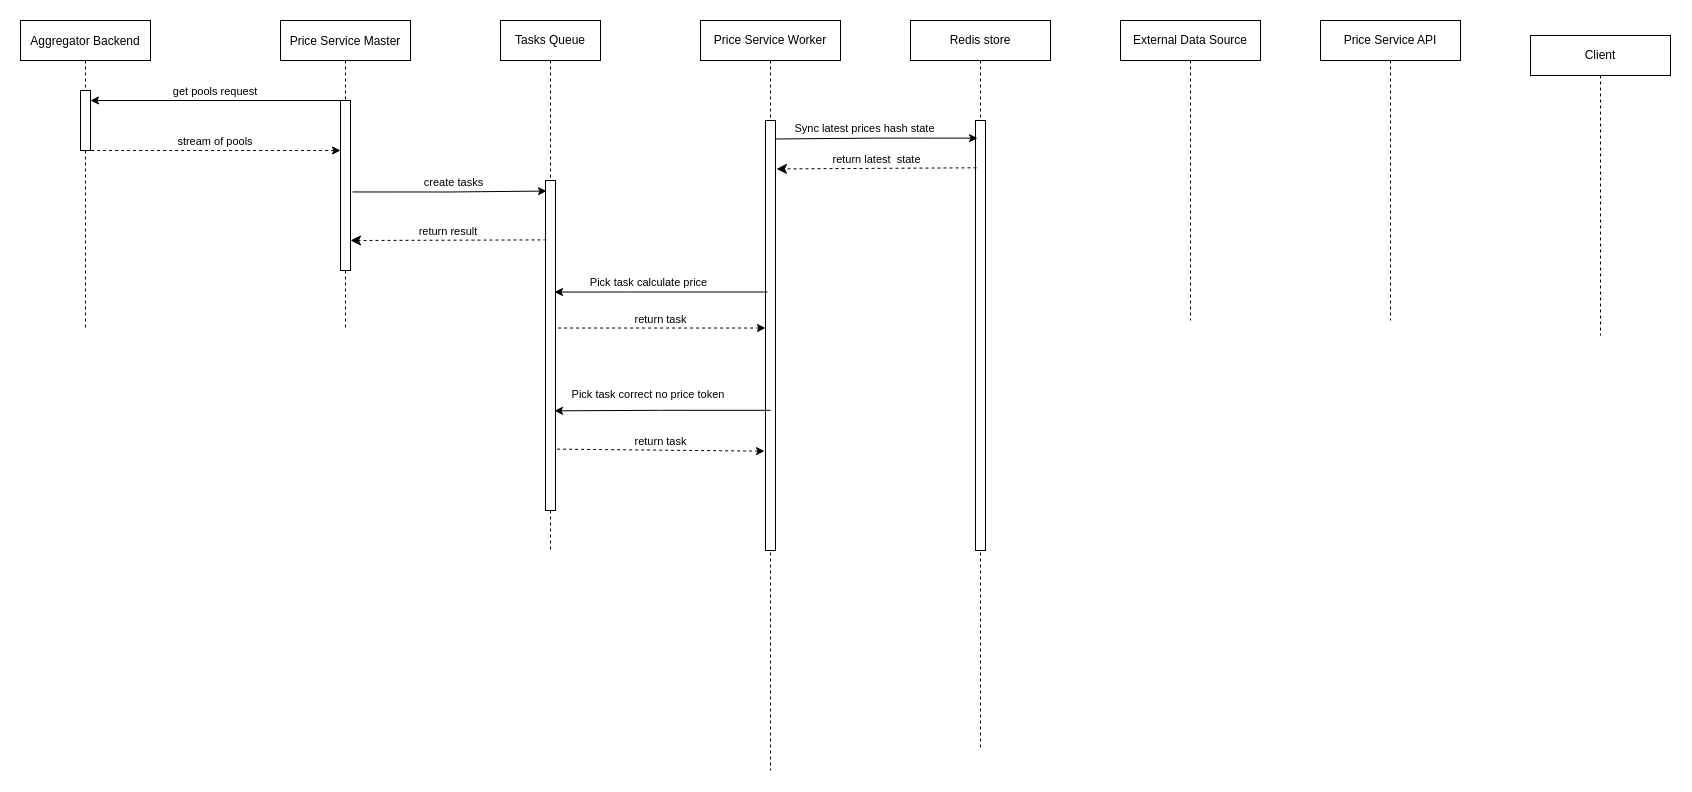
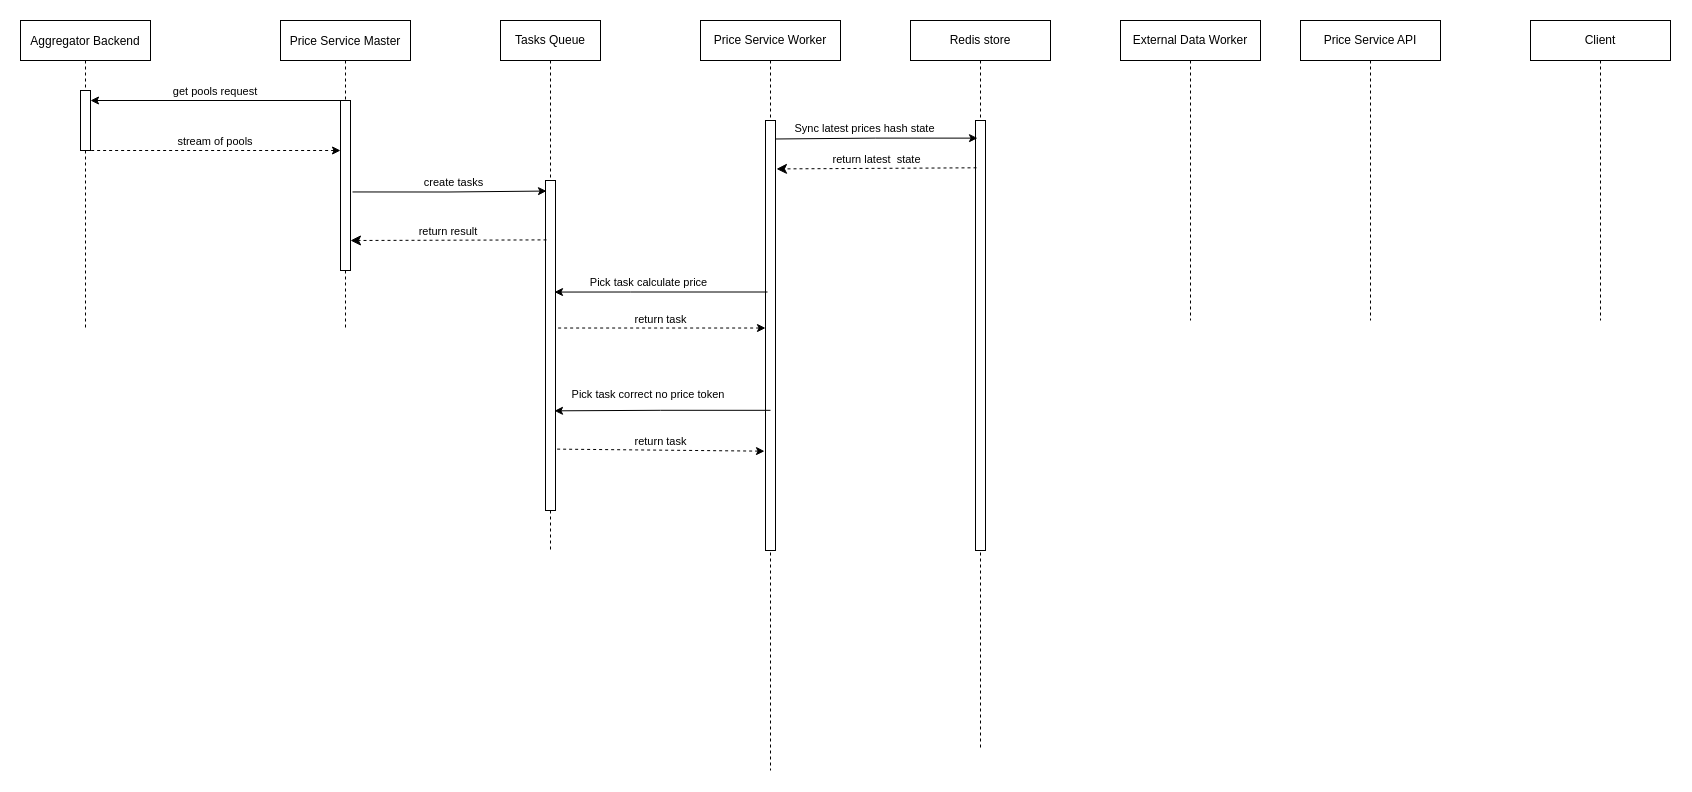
  <mxCell id="0" />
  <mxCell id="1" parent="0" />
  <mxCell id="2" value="Aggregator Backend" style="shape=umlLifeline;perimeter=lifelinePerimeter;container=1;collapsible=0;recursiveResize=0;rounded=0;shadow=0;strokeWidth=1;" parent="1" vertex="1"><mxGeometry x="20" y="20" width="130" height="310" as="geometry" /></mxCell>
  <mxCell id="3" value="" style="points=[];perimeter=orthogonalPerimeter;rounded=0;shadow=0;strokeWidth=1;" parent="2" vertex="1"><mxGeometry x="60" y="70" width="10" height="60" as="geometry" /></mxCell>
  <mxCell id="4" value="Price Service Master" style="shape=umlLifeline;perimeter=lifelinePerimeter;container=1;collapsible=0;recursiveResize=0;rounded=0;shadow=0;strokeWidth=1;" parent="1" vertex="1"><mxGeometry x="280" y="20" width="130" height="310" as="geometry" /></mxCell>
  <mxCell id="5" value="" style="points=[];perimeter=orthogonalPerimeter;rounded=0;shadow=0;strokeWidth=1;" parent="4" vertex="1"><mxGeometry x="60" y="80" width="10" height="170" as="geometry" /></mxCell>
  <mxCell id="6" value="stream of pools" style="verticalAlign=bottom;endArrow=none;dashed=1;endSize=8;shadow=0;strokeWidth=1;startArrow=classic;startFill=1;endFill=0;" parent="1" source="5" target="3" edge="1"><mxGeometry relative="1" as="geometry"><mxPoint x="175" y="186" as="targetPoint" /></mxGeometry></mxCell>
  <mxCell id="7" value="get pools request" style="verticalAlign=bottom;endArrow=none;entryX=0;entryY=0;shadow=0;strokeWidth=1;startArrow=classic;startFill=1;endFill=0;" parent="1" source="3" target="5" edge="1"><mxGeometry relative="1" as="geometry"><mxPoint x="175" y="110" as="sourcePoint" /></mxGeometry></mxCell>
  <mxCell id="8" value="Tasks Queue" style="shape=umlLifeline;perimeter=lifelinePerimeter;whiteSpace=wrap;html=1;container=1;collapsible=0;recursiveResize=0;outlineConnect=0;" vertex="1" parent="1"><mxGeometry x="500" y="20" width="100" height="530" as="geometry" /></mxCell>
  <mxCell id="9" value="" style="html=1;points=[];perimeter=orthogonalPerimeter;" vertex="1" parent="8"><mxGeometry x="45" y="160" width="10" height="330" as="geometry" /></mxCell>
  <mxCell id="10" value="Price Service Worker" style="shape=umlLifeline;perimeter=lifelinePerimeter;whiteSpace=wrap;html=1;container=1;collapsible=0;recursiveResize=0;outlineConnect=0;" vertex="1" parent="1"><mxGeometry x="700" y="20" width="140" height="750" as="geometry" /></mxCell>
  <mxCell id="11" value="" style="html=1;points=[];perimeter=orthogonalPerimeter;" vertex="1" parent="10"><mxGeometry x="65" y="100" width="10" height="430" as="geometry" /></mxCell>
- <mxCell id="12" value="Price Service API" style="shape=umlLifeline;perimeter=lifelinePerimeter;whiteSpace=wrap;html=1;container=1;collapsible=0;recursiveResize=0;outlineConnect=0;" vertex="1" parent="1"><mxGeometry x="1320" y="20" width="140" height="300" as="geometry" /></mxCell>
- <mxCell id="13" value="External Data Source" style="shape=umlLifeline;perimeter=lifelinePerimeter;whiteSpace=wrap;html=1;container=1;collapsible=0;recursiveResize=0;outlineConnect=0;" vertex="1" parent="1"><mxGeometry x="1120" y="20" width="140" height="300" as="geometry" /></mxCell>
- <mxCell id="14" value="Client" style="shape=umlLifeline;perimeter=lifelinePerimeter;whiteSpace=wrap;html=1;container=1;collapsible=0;recursiveResize=0;outlineConnect=0;" vertex="1" parent="1"><mxGeometry x="1530" y="35" width="140" height="300" as="geometry" /></mxCell>
+ <mxCell id="12" value="Price Service API" style="shape=umlLifeline;perimeter=lifelinePerimeter;whiteSpace=wrap;html=1;container=1;collapsible=0;recursiveResize=0;outlineConnect=0;" vertex="1" parent="1"><mxGeometry x="1300" y="20" width="140" height="300" as="geometry" /></mxCell>
+ <mxCell id="13" value="External Data Worker" style="shape=umlLifeline;perimeter=lifelinePerimeter;whiteSpace=wrap;html=1;container=1;collapsible=0;recursiveResize=0;outlineConnect=0;" vertex="1" parent="1"><mxGeometry x="1120" y="20" width="140" height="300" as="geometry" /></mxCell>
+ <mxCell id="14" value="Client" style="shape=umlLifeline;perimeter=lifelinePerimeter;whiteSpace=wrap;html=1;container=1;collapsible=0;recursiveResize=0;outlineConnect=0;" vertex="1" parent="1"><mxGeometry x="1530" y="20" width="140" height="300" as="geometry" /></mxCell>
  <mxCell id="15" style="edgeStyle=orthogonalEdgeStyle;rounded=0;orthogonalLoop=1;jettySize=auto;html=1;entryX=0.1;entryY=0.032;entryDx=0;entryDy=0;entryPerimeter=0;startArrow=none;startFill=0;endArrow=classic;endFill=1;exitX=1.2;exitY=0.538;exitDx=0;exitDy=0;exitPerimeter=0;" edge="1" parent="1" source="5" target="9"><mxGeometry relative="1" as="geometry" /></mxCell>
  <mxCell id="16" value="create tasks" style="edgeLabel;html=1;align=center;verticalAlign=middle;resizable=0;points=[];" vertex="1" connectable="0" parent="15"><mxGeometry x="0.115" y="3" relative="1" as="geometry"><mxPoint x="-8" y="-6" as="offset" /></mxGeometry></mxCell>
  <mxCell id="17" value="return result" style="verticalAlign=bottom;endArrow=classic;dashed=1;endSize=8;shadow=0;strokeWidth=1;startArrow=none;startFill=0;endFill=1;exitX=0.1;exitY=0.18;exitDx=0;exitDy=0;exitPerimeter=0;" edge="1" parent="1" source="9"><mxGeometry relative="1" as="geometry"><mxPoint x="350" y="240" as="targetPoint" /><mxPoint x="575" y="240" as="sourcePoint" /></mxGeometry></mxCell>
  <mxCell id="18" value="Pick task calculate price" style="edgeStyle=orthogonalEdgeStyle;rounded=0;orthogonalLoop=1;jettySize=auto;html=1;startArrow=none;startFill=0;endArrow=classic;endFill=1;exitX=0.2;exitY=0.157;exitDx=0;exitDy=0;exitPerimeter=0;entryX=0.9;entryY=0.042;entryDx=0;entryDy=0;entryPerimeter=0;" edge="1" parent="1"><mxGeometry x="0.121" y="-10" relative="1" as="geometry"><mxPoint x="767" y="291.51" as="sourcePoint" /><mxPoint x="554" y="291.56" as="targetPoint" /><Array as="points"><mxPoint x="630" y="292" /><mxPoint x="630" y="292" /></Array><mxPoint as="offset" /></mxGeometry></mxCell>
  <mxCell id="19" value="return task" style="html=1;verticalAlign=bottom;endArrow=none;dashed=1;endSize=8;rounded=0;endFill=0;startArrow=classic;startFill=1;entryX=1.1;entryY=0.669;entryDx=0;entryDy=0;entryPerimeter=0;" edge="1" parent="1"><mxGeometry relative="1" as="geometry"><mxPoint x="765" y="327.52" as="sourcePoint" /><mxPoint x="556" y="327.52" as="targetPoint" /></mxGeometry></mxCell>
  <mxCell id="20" value="Redis store" style="shape=umlLifeline;perimeter=lifelinePerimeter;whiteSpace=wrap;html=1;container=1;collapsible=0;recursiveResize=0;outlineConnect=0;" vertex="1" parent="1"><mxGeometry x="910" y="20" width="140" height="730" as="geometry" /></mxCell>
  <mxCell id="21" value="" style="html=1;points=[];perimeter=orthogonalPerimeter;" vertex="1" parent="20"><mxGeometry x="65" y="100" width="10" height="430" as="geometry" /></mxCell>
  <mxCell id="22" value="Pick task correct no price token&amp;nbsp;" style="edgeStyle=orthogonalEdgeStyle;rounded=0;orthogonalLoop=1;jettySize=auto;html=1;startArrow=none;startFill=0;endArrow=classic;endFill=1;exitX=0.5;exitY=0.674;exitDx=0;exitDy=0;exitPerimeter=0;entryX=0.9;entryY=0.698;entryDx=0;entryDy=0;entryPerimeter=0;" edge="1" parent="1" source="11" target="9"><mxGeometry x="0.12" y="-16" relative="1" as="geometry"><mxPoint x="764" y="411.57" as="sourcePoint" /><mxPoint x="558" y="412.48" as="targetPoint" /><mxPoint as="offset" /></mxGeometry></mxCell>
  <mxCell id="23" value="Sync latest prices hash state" style="edgeStyle=orthogonalEdgeStyle;rounded=0;orthogonalLoop=1;jettySize=auto;html=1;startArrow=classic;startFill=1;endArrow=none;endFill=0;exitX=0.2;exitY=0.041;exitDx=0;exitDy=0;exitPerimeter=0;entryX=1;entryY=0.043;entryDx=0;entryDy=0;entryPerimeter=0;" edge="1" parent="1" source="21" target="11"><mxGeometry x="0.121" y="-10" relative="1" as="geometry"><mxPoint x="983" y="129.94" as="sourcePoint" /><mxPoint x="770" y="129.99" as="targetPoint" /><mxPoint as="offset" /></mxGeometry></mxCell>
  <mxCell id="24" value="return latest&amp;nbsp; state" style="html=1;verticalAlign=bottom;endArrow=classic;dashed=1;endSize=8;rounded=0;endFill=1;startArrow=none;startFill=0;entryX=1.1;entryY=0.094;entryDx=0;entryDy=0;entryPerimeter=0;exitX=0.1;exitY=0.11;exitDx=0;exitDy=0;exitPerimeter=0;" edge="1" parent="1" source="21"><mxGeometry relative="1" as="geometry"><mxPoint x="976" y="168" as="sourcePoint" /><mxPoint x="776" y="168.42" as="targetPoint" /></mxGeometry></mxCell>
  <mxCell id="25" value="return task" style="html=1;verticalAlign=bottom;endArrow=none;dashed=1;endSize=8;rounded=0;endFill=0;startArrow=classic;startFill=1;entryX=1.1;entryY=0.814;entryDx=0;entryDy=0;entryPerimeter=0;exitX=-0.1;exitY=0.769;exitDx=0;exitDy=0;exitPerimeter=0;" edge="1" parent="1" source="11" target="9"><mxGeometry relative="1" as="geometry"><mxPoint x="771" y="449.52" as="sourcePoint" /><mxPoint x="562" y="449.52" as="targetPoint" /></mxGeometry></mxCell>
